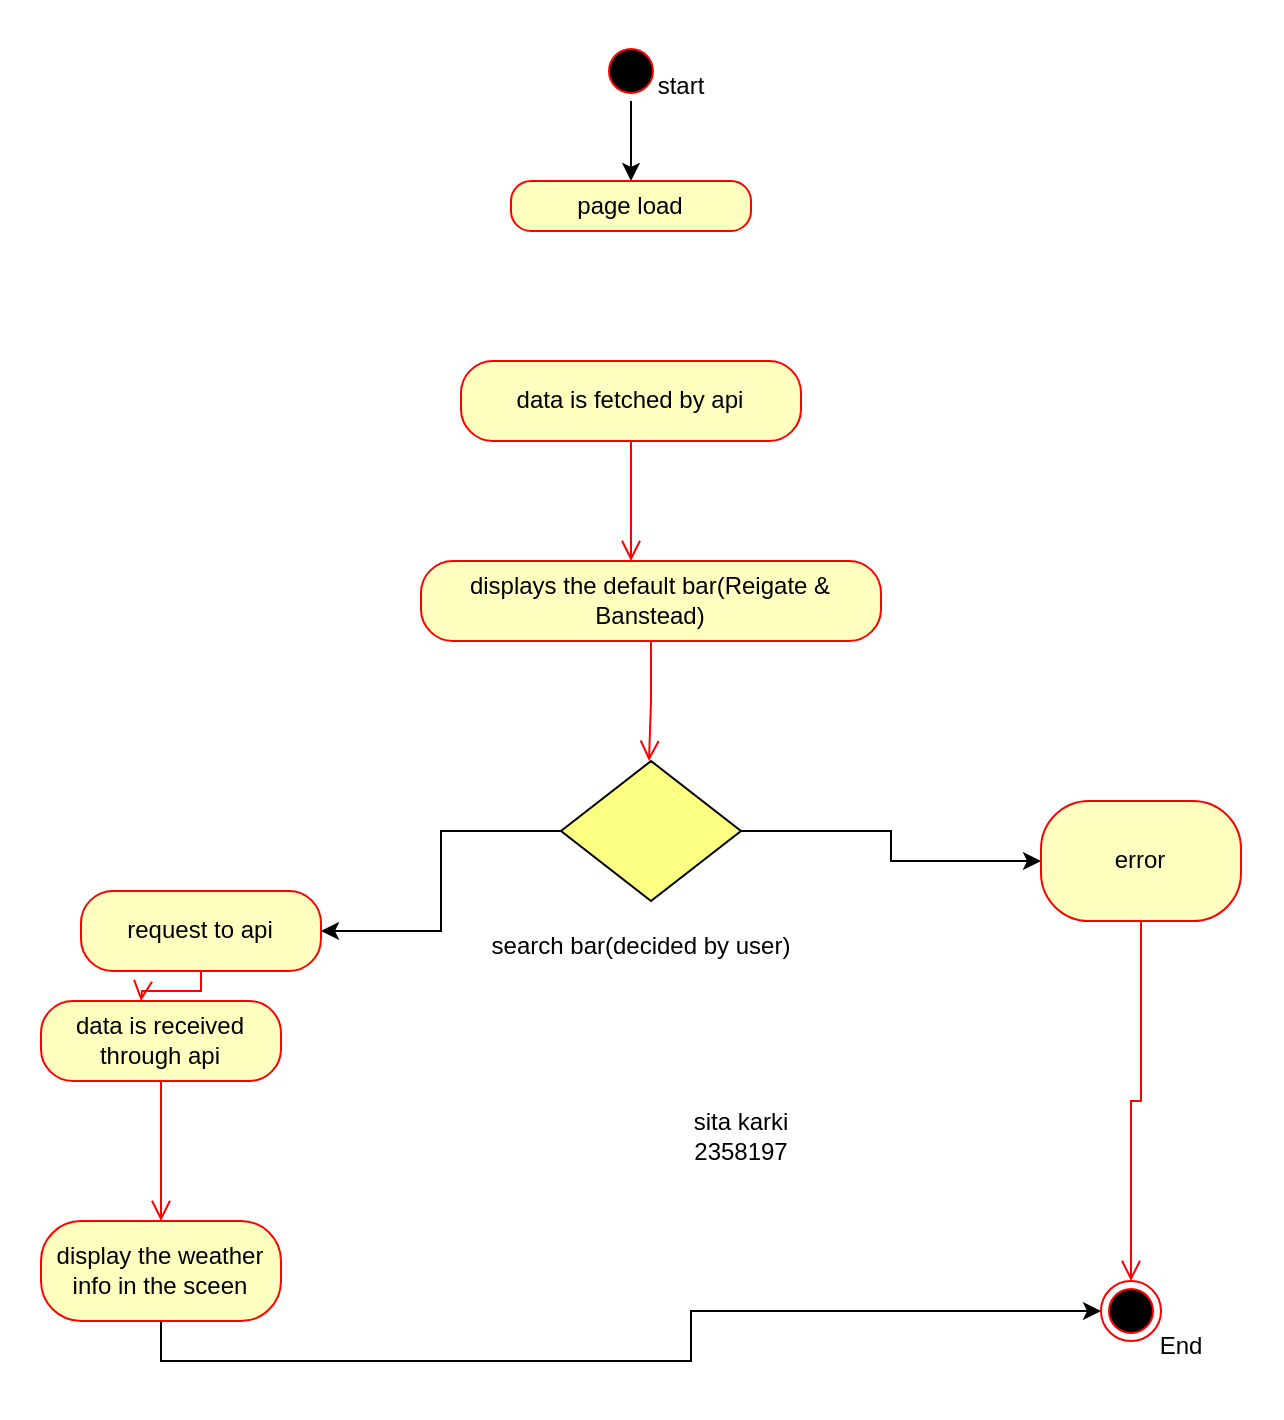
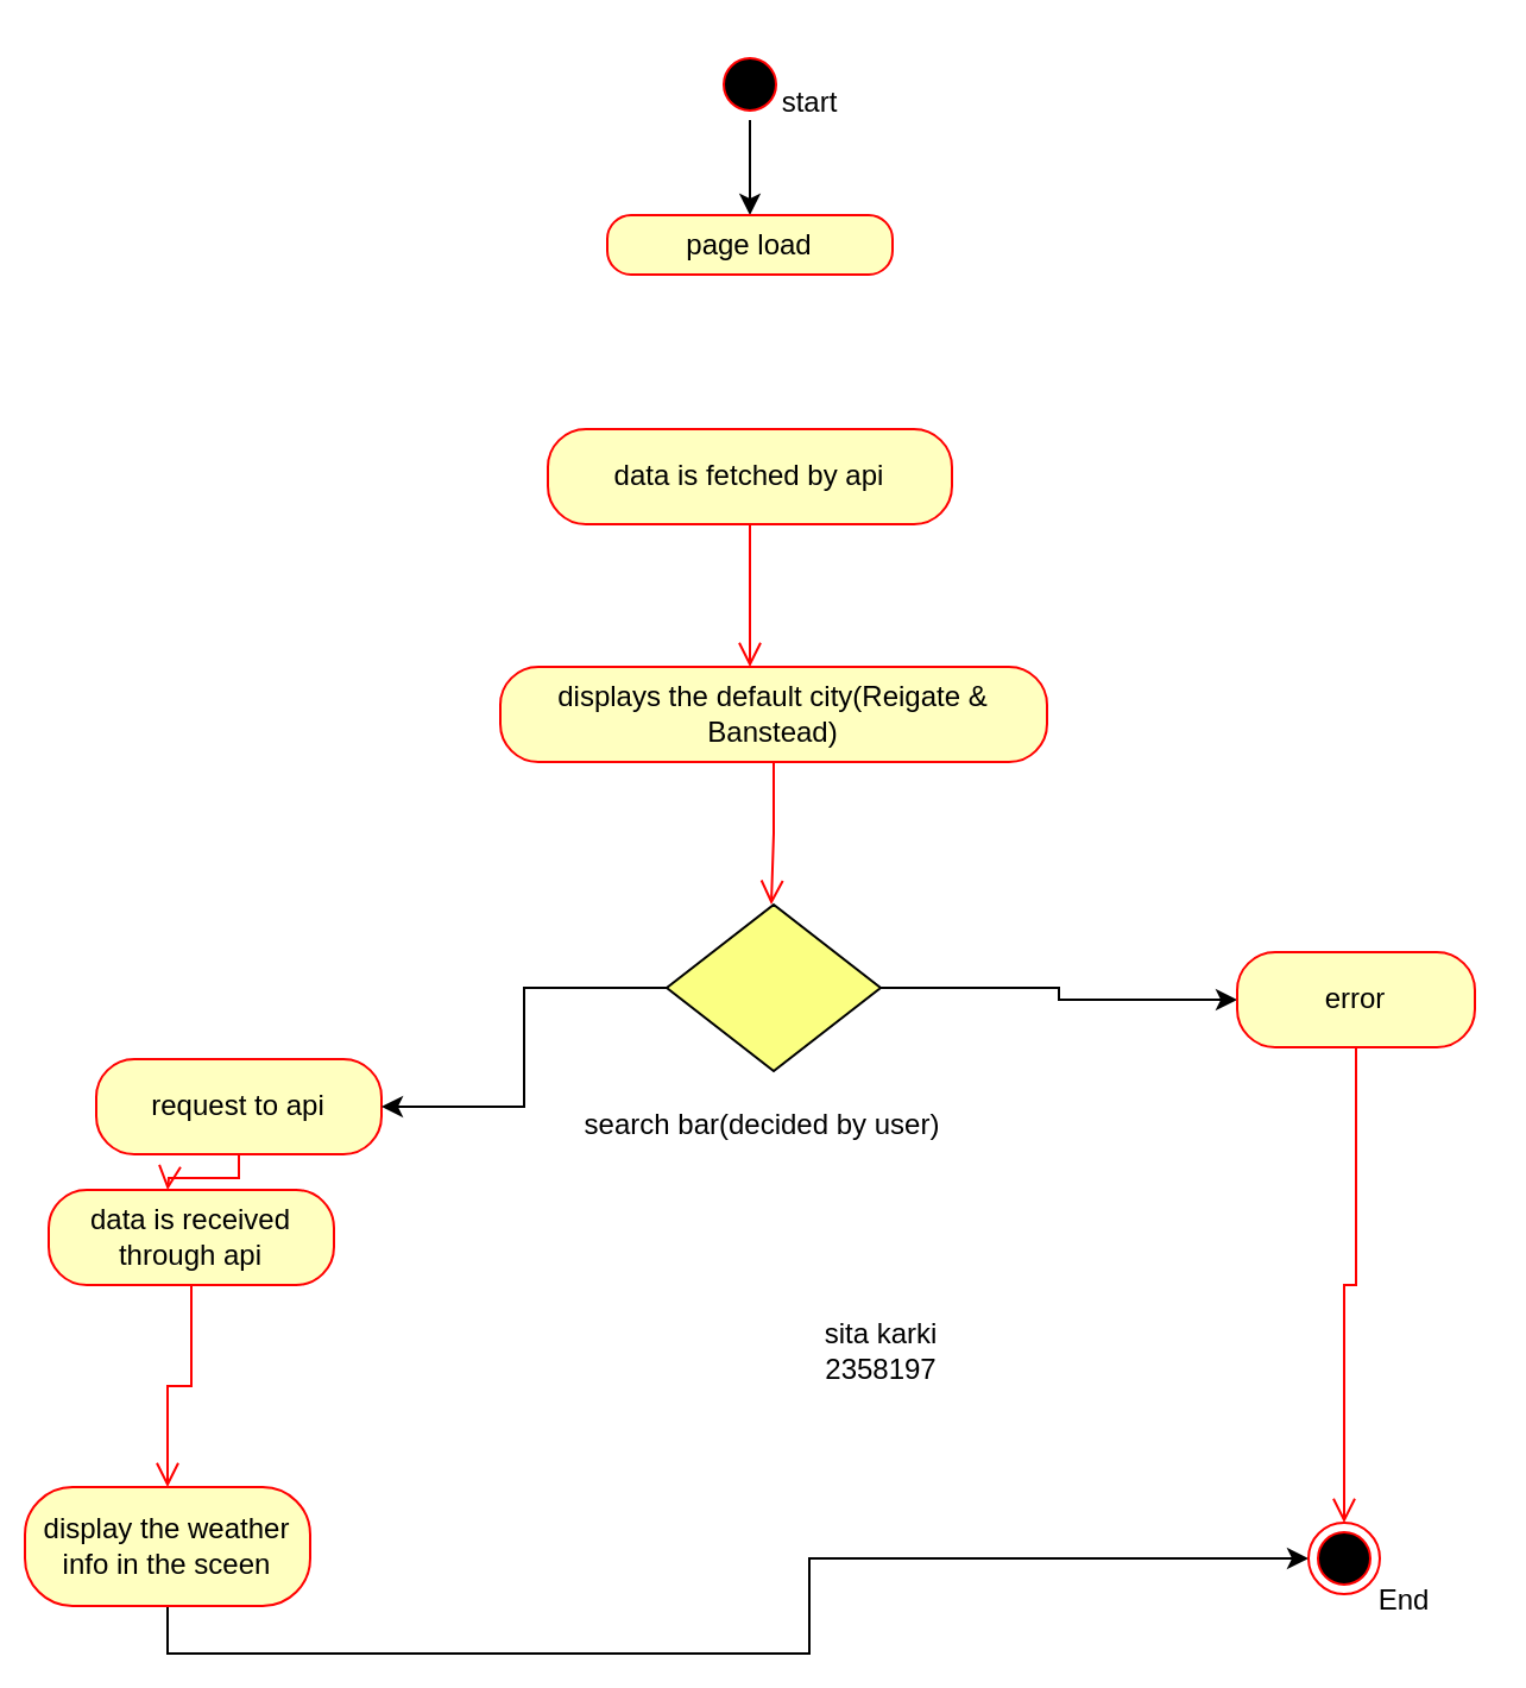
  <mxCell id="0" />
  <mxCell id="1" parent="0" />
  <mxCell id="2" style="edgeStyle=orthogonalEdgeStyle;rounded=0;orthogonalLoop=1;jettySize=auto;html=1;" parent="1" source="3" target="4" edge="1"><mxGeometry relative="1" as="geometry"><mxPoint x="315" y="110" as="targetPoint" /></mxGeometry></mxCell>
  <mxCell id="3" value="" style="ellipse;html=1;shape=startState;fillColor=#000000;strokeColor=#ff0000;" parent="1" vertex="1"><mxGeometry x="300" y="20" width="30" height="30" as="geometry" /></mxCell>
  <mxCell id="4" value="page load" style="rounded=1;whiteSpace=wrap;html=1;arcSize=40;fontColor=#000000;fillColor=#ffffc0;strokeColor=#ff0000;" parent="1" vertex="1"><mxGeometry x="255" y="90" width="120" height="25" as="geometry" /></mxCell>
  <mxCell id="5" value="data is fetched by api" style="rounded=1;whiteSpace=wrap;html=1;arcSize=40;fontColor=#000000;fillColor=#ffffc0;strokeColor=#ff0000;" parent="1" vertex="1"><mxGeometry x="230" y="180" width="170" height="40" as="geometry" /></mxCell>
  <mxCell id="6" value="" style="edgeStyle=orthogonalEdgeStyle;html=1;verticalAlign=bottom;endArrow=open;endSize=8;strokeColor=#ff0000;rounded=0;" parent="1" source="5" edge="1"><mxGeometry relative="1" as="geometry"><mxPoint x="315" y="280" as="targetPoint" /></mxGeometry></mxCell>
- <mxCell id="7" value="displays the default bar(Reigate &amp;amp; Banstead)" style="rounded=1;whiteSpace=wrap;html=1;arcSize=40;fontColor=#000000;fillColor=#ffffc0;strokeColor=#ff0000;" parent="1" vertex="1"><mxGeometry x="210" y="280" width="230" height="40" as="geometry" /></mxCell>
+ <mxCell id="7" value="displays the default city(Reigate &amp;amp; Banstead)" style="rounded=1;whiteSpace=wrap;html=1;arcSize=40;fontColor=#000000;fillColor=#ffffc0;strokeColor=#ff0000;" parent="1" vertex="1"><mxGeometry x="210" y="280" width="230" height="40" as="geometry" /></mxCell>
  <mxCell id="8" value="" style="edgeStyle=orthogonalEdgeStyle;html=1;verticalAlign=bottom;endArrow=open;endSize=8;strokeColor=#ff0000;rounded=0;" parent="1" source="7" edge="1"><mxGeometry relative="1" as="geometry"><mxPoint x="324" y="380" as="targetPoint" /></mxGeometry></mxCell>
  <mxCell id="9" value="search bar(decided by user)" style="text;html=1;align=center;verticalAlign=middle;resizable=0;points=[];autosize=1;strokeColor=none;fillColor=none;" parent="1" vertex="1"><mxGeometry x="235" y="458" width="170" height="30" as="geometry" /></mxCell>
  <mxCell id="10" value="request to api" style="rounded=1;whiteSpace=wrap;html=1;arcSize=40;fontColor=#000000;fillColor=#ffffc0;strokeColor=#ff0000;" parent="1" vertex="1"><mxGeometry x="40" y="445" width="120" height="40" as="geometry" /></mxCell>
  <mxCell id="11" value="" style="edgeStyle=orthogonalEdgeStyle;html=1;verticalAlign=bottom;endArrow=open;endSize=8;strokeColor=#ff0000;rounded=0;" parent="1" source="10" edge="1"><mxGeometry relative="1" as="geometry"><mxPoint x="70" y="500" as="targetPoint" /></mxGeometry></mxCell>
  <mxCell id="12" value="data is received through api" style="rounded=1;whiteSpace=wrap;html=1;arcSize=40;fontColor=#000000;fillColor=#ffffc0;strokeColor=#ff0000;" parent="1" vertex="1"><mxGeometry x="20" y="500" width="120" height="40" as="geometry" /></mxCell>
  <mxCell id="13" value="" style="edgeStyle=orthogonalEdgeStyle;html=1;verticalAlign=bottom;endArrow=open;endSize=8;strokeColor=#ff0000;rounded=0;entryX=0.5;entryY=0;entryDx=0;entryDy=0;" parent="1" source="12" target="15" edge="1"><mxGeometry relative="1" as="geometry"><mxPoint x="80" y="600" as="targetPoint" /></mxGeometry></mxCell>
  <mxCell id="14" style="edgeStyle=orthogonalEdgeStyle;rounded=0;orthogonalLoop=1;jettySize=auto;html=1;exitX=0.5;exitY=1;exitDx=0;exitDy=0;entryX=0;entryY=0.5;entryDx=0;entryDy=0;" parent="1" source="15" target="21" edge="1"><mxGeometry relative="1" as="geometry" /></mxCell>
- <mxCell id="15" value="display the weather info in the sceen" style="rounded=1;whiteSpace=wrap;html=1;arcSize=40;fontColor=#000000;fillColor=#ffffc0;strokeColor=#ff0000;" parent="1" vertex="1"><mxGeometry x="20" y="610" width="120" height="50" as="geometry" /></mxCell>
+ <mxCell id="15" value="display the weather info in the sceen" style="rounded=1;whiteSpace=wrap;html=1;arcSize=40;fontColor=#000000;fillColor=#ffffc0;strokeColor=#ff0000;" parent="1" vertex="1"><mxGeometry x="10" y="625" width="120" height="50" as="geometry" /></mxCell>
  <mxCell id="16" style="edgeStyle=orthogonalEdgeStyle;rounded=0;orthogonalLoop=1;jettySize=auto;html=1;exitX=0;exitY=0.5;exitDx=0;exitDy=0;entryX=1;entryY=0.5;entryDx=0;entryDy=0;" parent="1" source="18" target="10" edge="1"><mxGeometry relative="1" as="geometry" /></mxCell>
  <mxCell id="17" style="edgeStyle=orthogonalEdgeStyle;rounded=0;orthogonalLoop=1;jettySize=auto;html=1;exitX=1;exitY=0.5;exitDx=0;exitDy=0;entryX=0;entryY=0.5;entryDx=0;entryDy=0;" parent="1" source="18" target="19" edge="1"><mxGeometry relative="1" as="geometry" /></mxCell>
  <mxCell id="18" value="" style="rhombus;fillColor=#FBFF82;" parent="1" vertex="1"><mxGeometry x="280" y="380" width="90" height="70" as="geometry" /></mxCell>
- <mxCell id="19" value="error" style="rounded=1;whiteSpace=wrap;html=1;arcSize=40;fontColor=#000000;fillColor=#ffffc0;strokeColor=#ff0000;" parent="1" vertex="1"><mxGeometry x="520" y="400" width="100" height="60" as="geometry" /></mxCell>
+ <mxCell id="19" value="error" style="rounded=1;whiteSpace=wrap;html=1;arcSize=40;fontColor=#000000;fillColor=#ffffc0;strokeColor=#ff0000;" parent="1" vertex="1"><mxGeometry x="520" y="400" width="100" height="40" as="geometry" /></mxCell>
  <mxCell id="20" value="" style="edgeStyle=orthogonalEdgeStyle;html=1;verticalAlign=bottom;endArrow=open;endSize=8;strokeColor=#ff0000;rounded=0;entryX=0.5;entryY=0;entryDx=0;entryDy=0;" parent="1" source="19" target="21" edge="1"><mxGeometry relative="1" as="geometry"><mxPoint x="560" y="500" as="targetPoint" /></mxGeometry></mxCell>
  <mxCell id="21" value="" style="ellipse;html=1;shape=endState;fillColor=#000000;strokeColor=#ff0000;" parent="1" vertex="1"><mxGeometry x="550" y="640" width="30" height="30" as="geometry" /></mxCell>
  <mxCell id="22" value="End" style="text;html=1;align=center;verticalAlign=middle;resizable=0;points=[];autosize=1;strokeColor=none;fillColor=none;" parent="1" vertex="1"><mxGeometry x="570" y="658" width="40" height="30" as="geometry" /></mxCell>
  <mxCell id="23" value="start" style="text;html=1;align=center;verticalAlign=middle;resizable=0;points=[];autosize=1;strokeColor=none;fillColor=none;" parent="1" vertex="1"><mxGeometry x="315" y="28" width="50" height="30" as="geometry" /></mxCell>
  <mxCell id="24" value="sita karki&lt;br&gt;2358197" style="text;html=1;align=center;verticalAlign=middle;resizable=0;points=[];autosize=1;strokeColor=none;fillColor=none;" vertex="1" parent="1"><mxGeometry x="335" y="548" width="70" height="40" as="geometry" /></mxCell>
